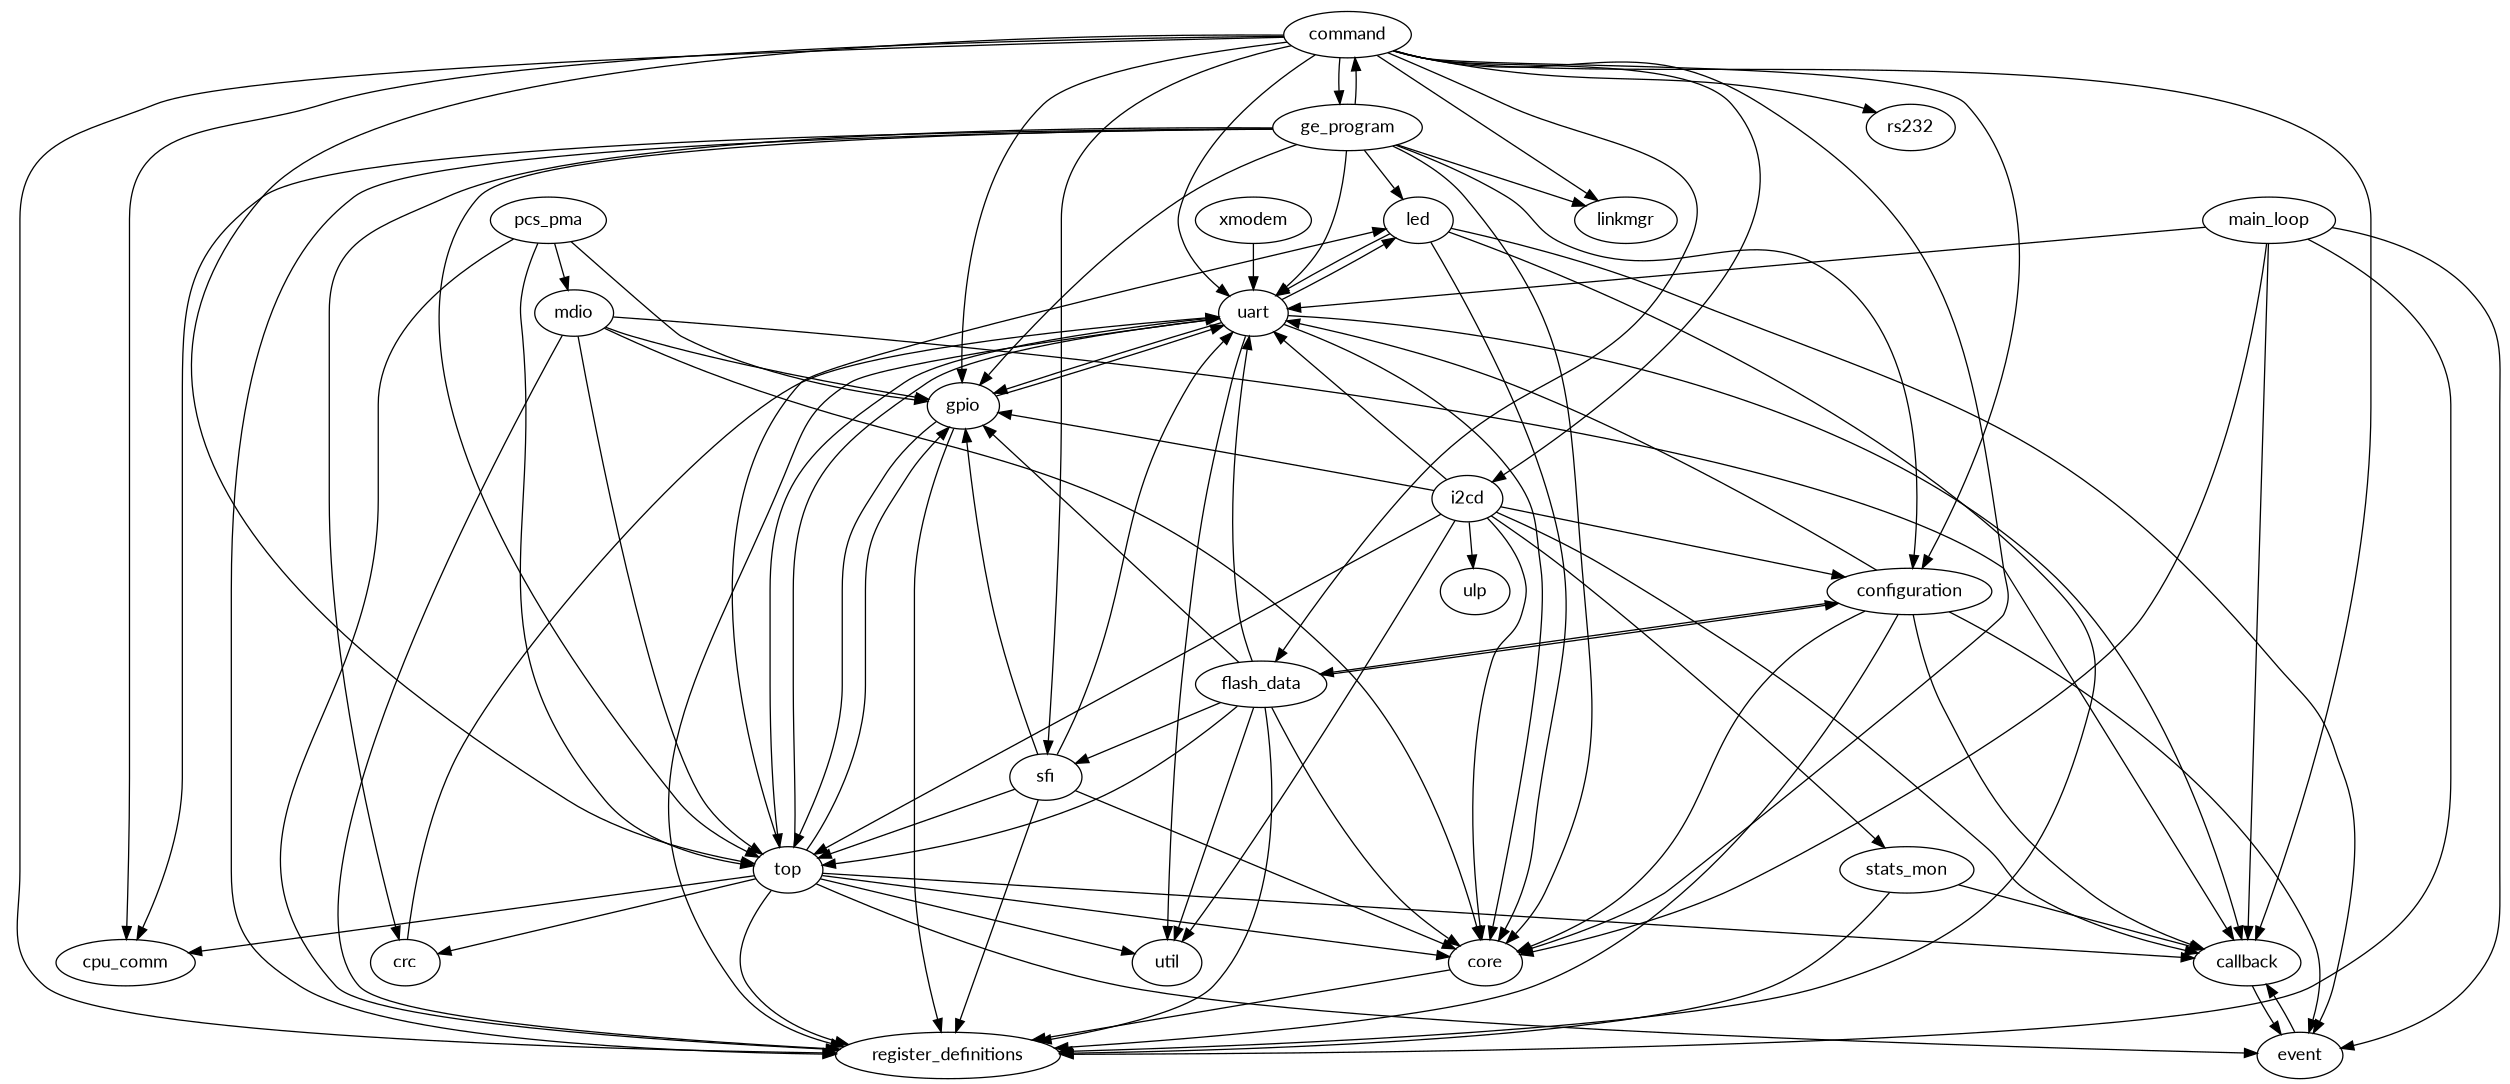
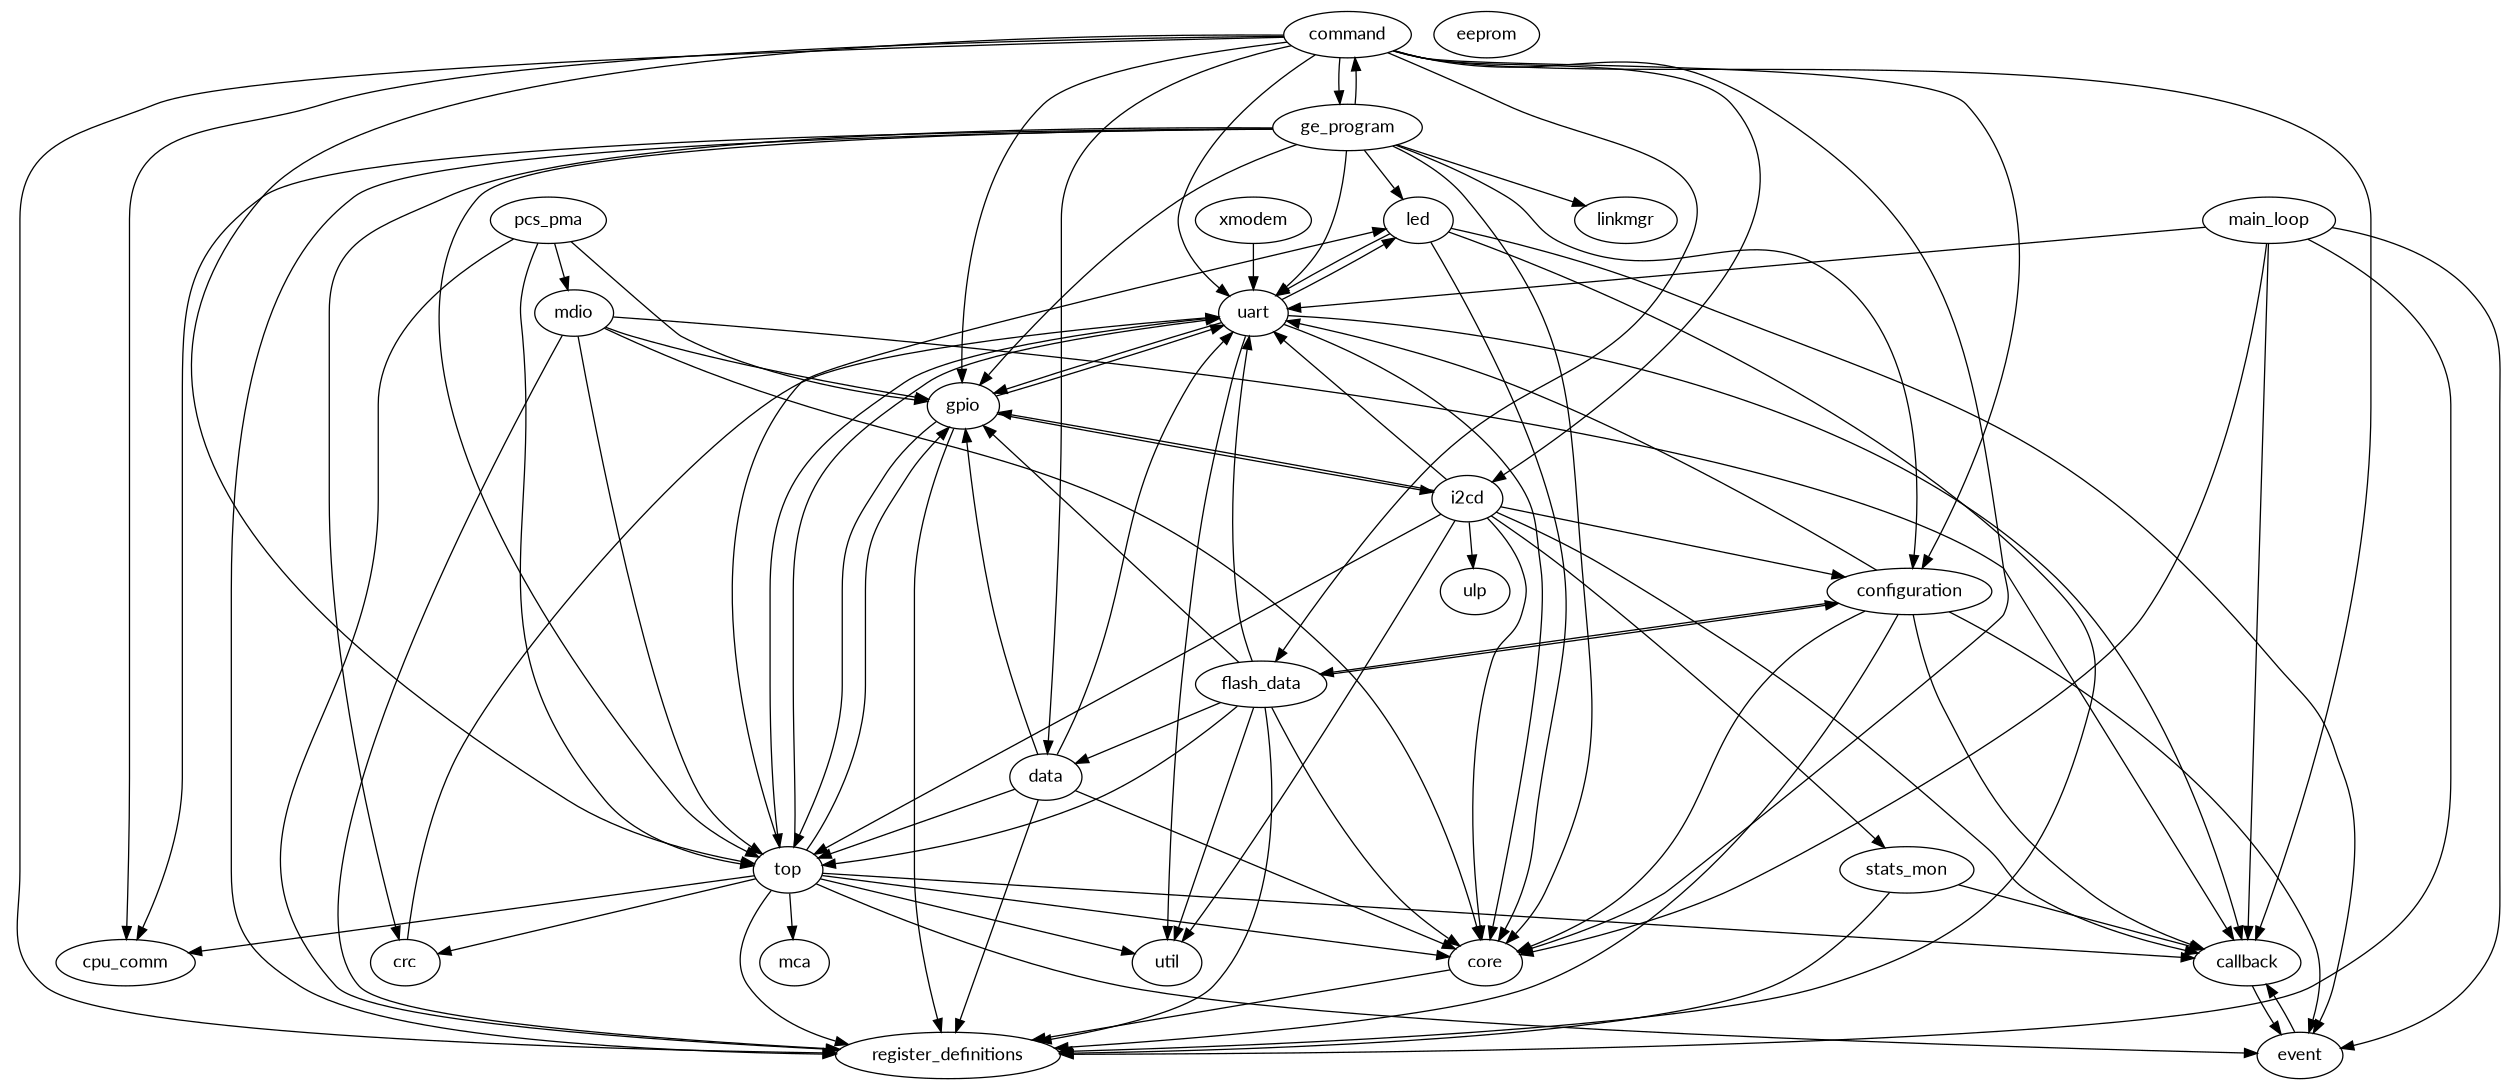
  digraph {
    fontname=Lato
    node [fontname=Lato]
    edge [fontname=Lato]
    n1 [label=command]
    n2 [label=ge_program]
    n3 [label=i2cd]
    n4 [label=gpio]
    n5 [label=configuration]
    n6 [label=flash_data]
    n7 [label=callback]
    n8 [label=top]
-   n9 [label=sfi]
+   n9 [label=data]
    n10 [label=uart]
    n11 [label=core]
    n12 [label=register_definitions]
-   rs232
    linkmgr
    cpu_comm
    n16 [label=crc]
    n17 [label=led]
    n18 [label=util]
    n19 [label=stats_mon]
    ulp
    n21 [label=event]
+   mca
+   n23 [label=eeprom]
    n24 [label=pcs_pma]
    n25 [label=mdio]
    n26 [label=xmodem]
    n27 [label=main_loop]
    n1 -> n2
    n1 -> n3
    n1 -> n4
    n1 -> n5
    n1 -> n6
    n1 -> n7
    n1 -> n8
    n1 -> n9
    n1 -> n10
    n1 -> n11
    n1 -> n12
-   n1 -> rs232
-   n1 -> linkmgr
    n1 -> cpu_comm
    n2 -> n1
    n2 -> n4
    n2 -> n5
    n2 -> n8
    n2 -> n10
    n2 -> n11
    n2 -> n12
    n2 -> linkmgr
    n2 -> cpu_comm
    n2 -> n16
    n2 -> n17
    n3 -> n4
    n3 -> n5
    n3 -> n7
    n3 -> n8
    n3 -> n10
    n3 -> n11
    n3 -> n18
    n3 -> n19
    n3 -> ulp
+   n4 -> n3
    n4 -> n8
    n4 -> n10
    n4 -> n12
    n5 -> n6
    n5 -> n7
    n5 -> n10
    n5 -> n11
    n5 -> n12
    n5 -> n21
    n6 -> n4
    n6 -> n5
    n6 -> n8
    n6 -> n9
    n6 -> n10
    n6 -> n11
    n6 -> n12
    n6 -> n18
    n7 -> n21
    n8 -> n4
    n8 -> n7
    n8 -> n10
    n8 -> n11
    n8 -> n12
    n8 -> cpu_comm
    n8 -> n16
    n8 -> n17
    n8 -> n18
    n8 -> n21
+   n8 -> mca
    n9 -> n4
    n9 -> n8
    n9 -> n10
    n9 -> n11
    n9 -> n12
    n10 -> n4
    n10 -> n7
    n10 -> n8
    n10 -> n11
-   n10 -> n12
    n10 -> n17
    n10 -> n18
    n11 -> n12
    n16 -> n10
    n17 -> n10
    n17 -> n11
    n17 -> n12
    n17 -> n21
    n19 -> n7
    n19 -> n12
    n21 -> n7
    n24 -> n4
    n24 -> n8
    n24 -> n12
    n24 -> n25
    n25 -> n4
    n25 -> n7
    n25 -> n8
    n25 -> n11
    n25 -> n12
    n26 -> n10
    n27 -> n7
    n27 -> n10
    n27 -> n11
    n27 -> n12
    n27 -> n21
  }
